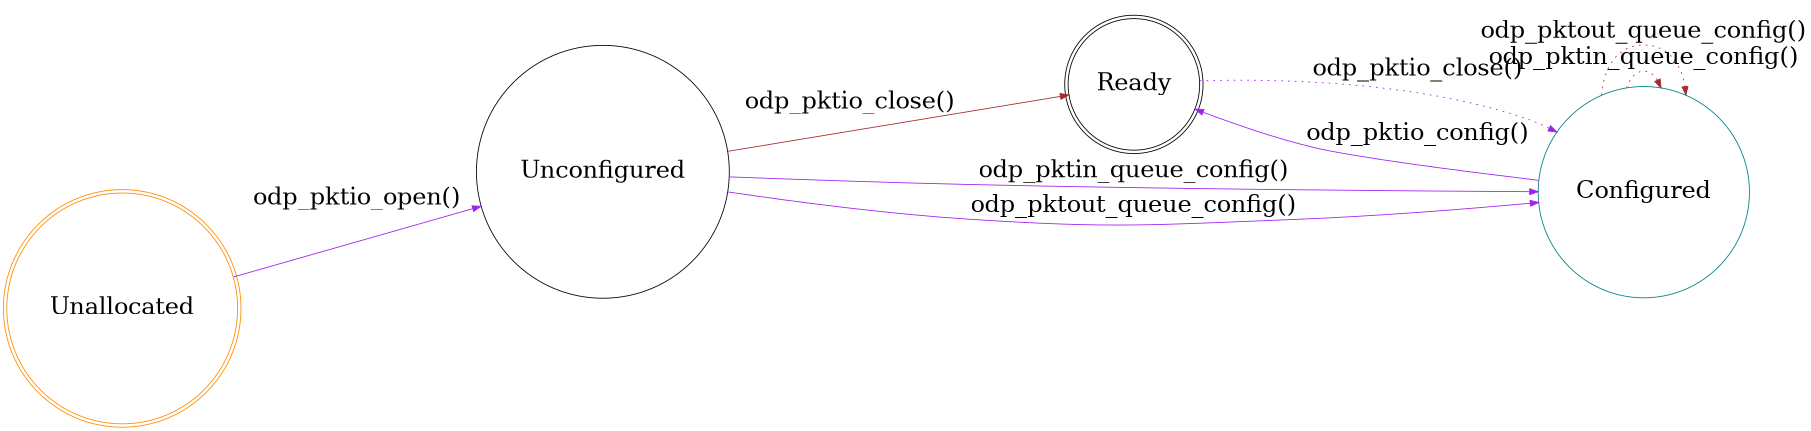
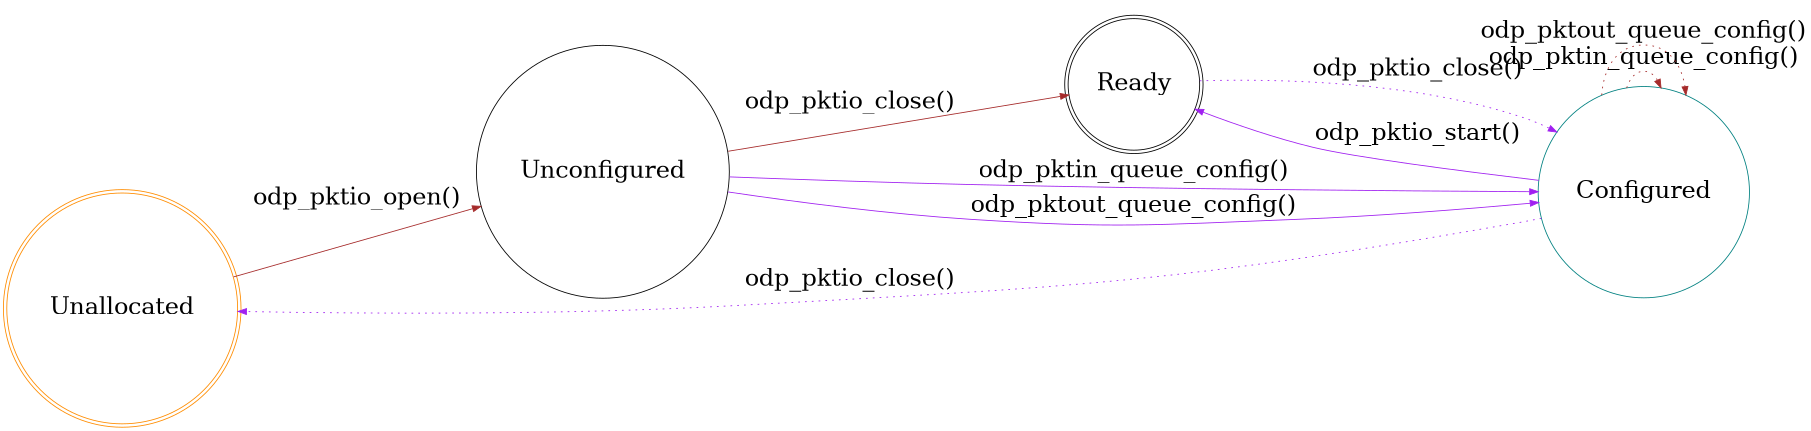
  digraph {
    rankdir=LR
    node [color=black fontsize=28 shape=doublecircle]
    edge [color=purple fontsize=28 style=solid]
    Unallocated [color=darkorange]
    Unconfigured [shape=circle]
    Ready
    Configured [color=teal shape=circle]
-   Unallocated -> Unconfigured [label="odp_pktio_open()"]
+   Unallocated -> Unconfigured [color=brown label="odp_pktio_open()"]
    Unconfigured -> Ready [color=brown label="odp_pktio_close()"]
    Unconfigured -> Configured [label="odp_pktin_queue_config()"]
    Unconfigured -> Configured [label="odp_pktout_queue_config()"]
    Ready -> Configured [label="odp_pktio_close()" style=dotted]
-   Configured -> Ready [label="odp_pktio_config()"]
+   Configured -> Unallocated [label="odp_pktio_close()" style=dotted]
+   Configured -> Ready [label="odp_pktio_start()"]
    Configured -> Configured [color=brown label="odp_pktin_queue_config()" style=dotted]
    Configured -> Configured [color=brown label="odp_pktout_queue_config()" style=dotted]
  }
